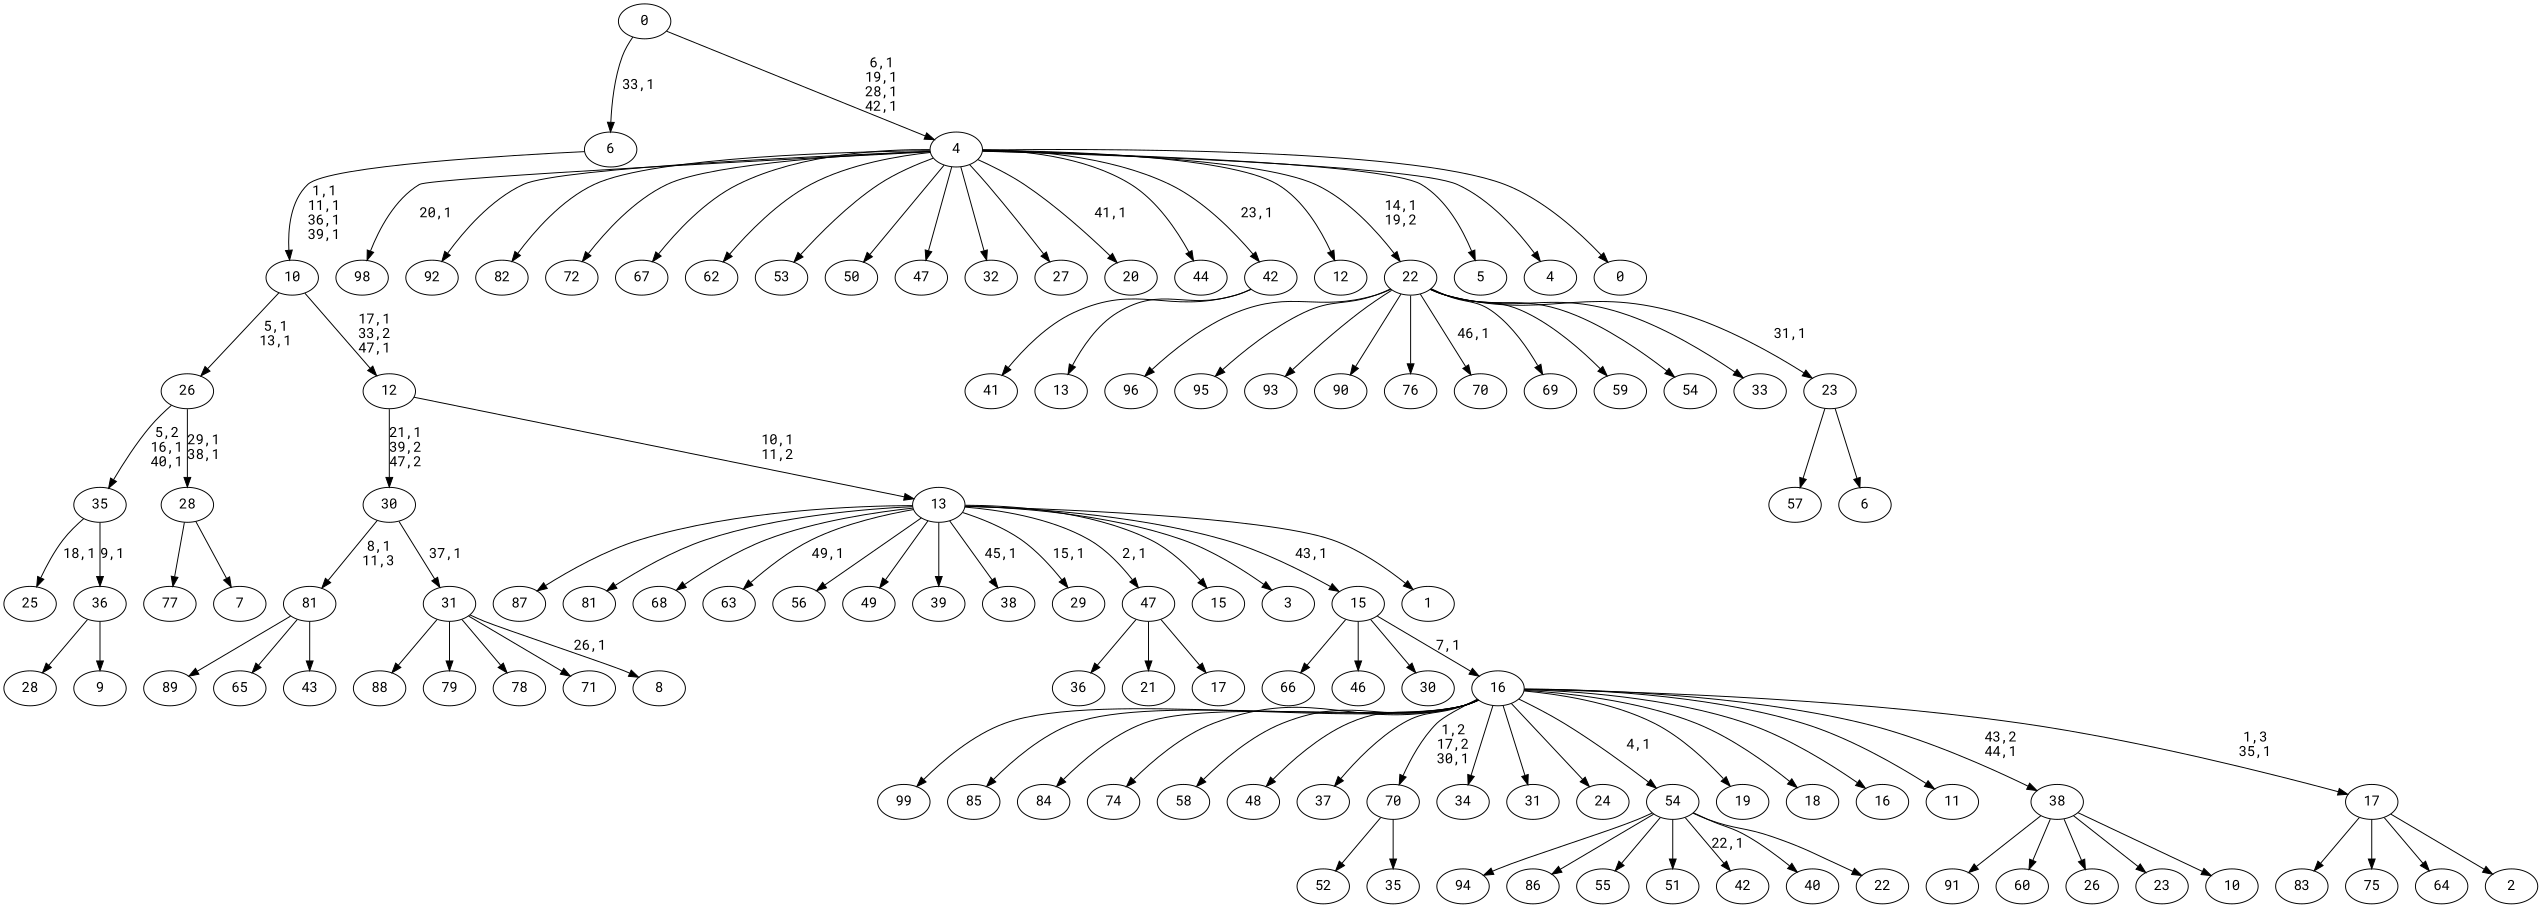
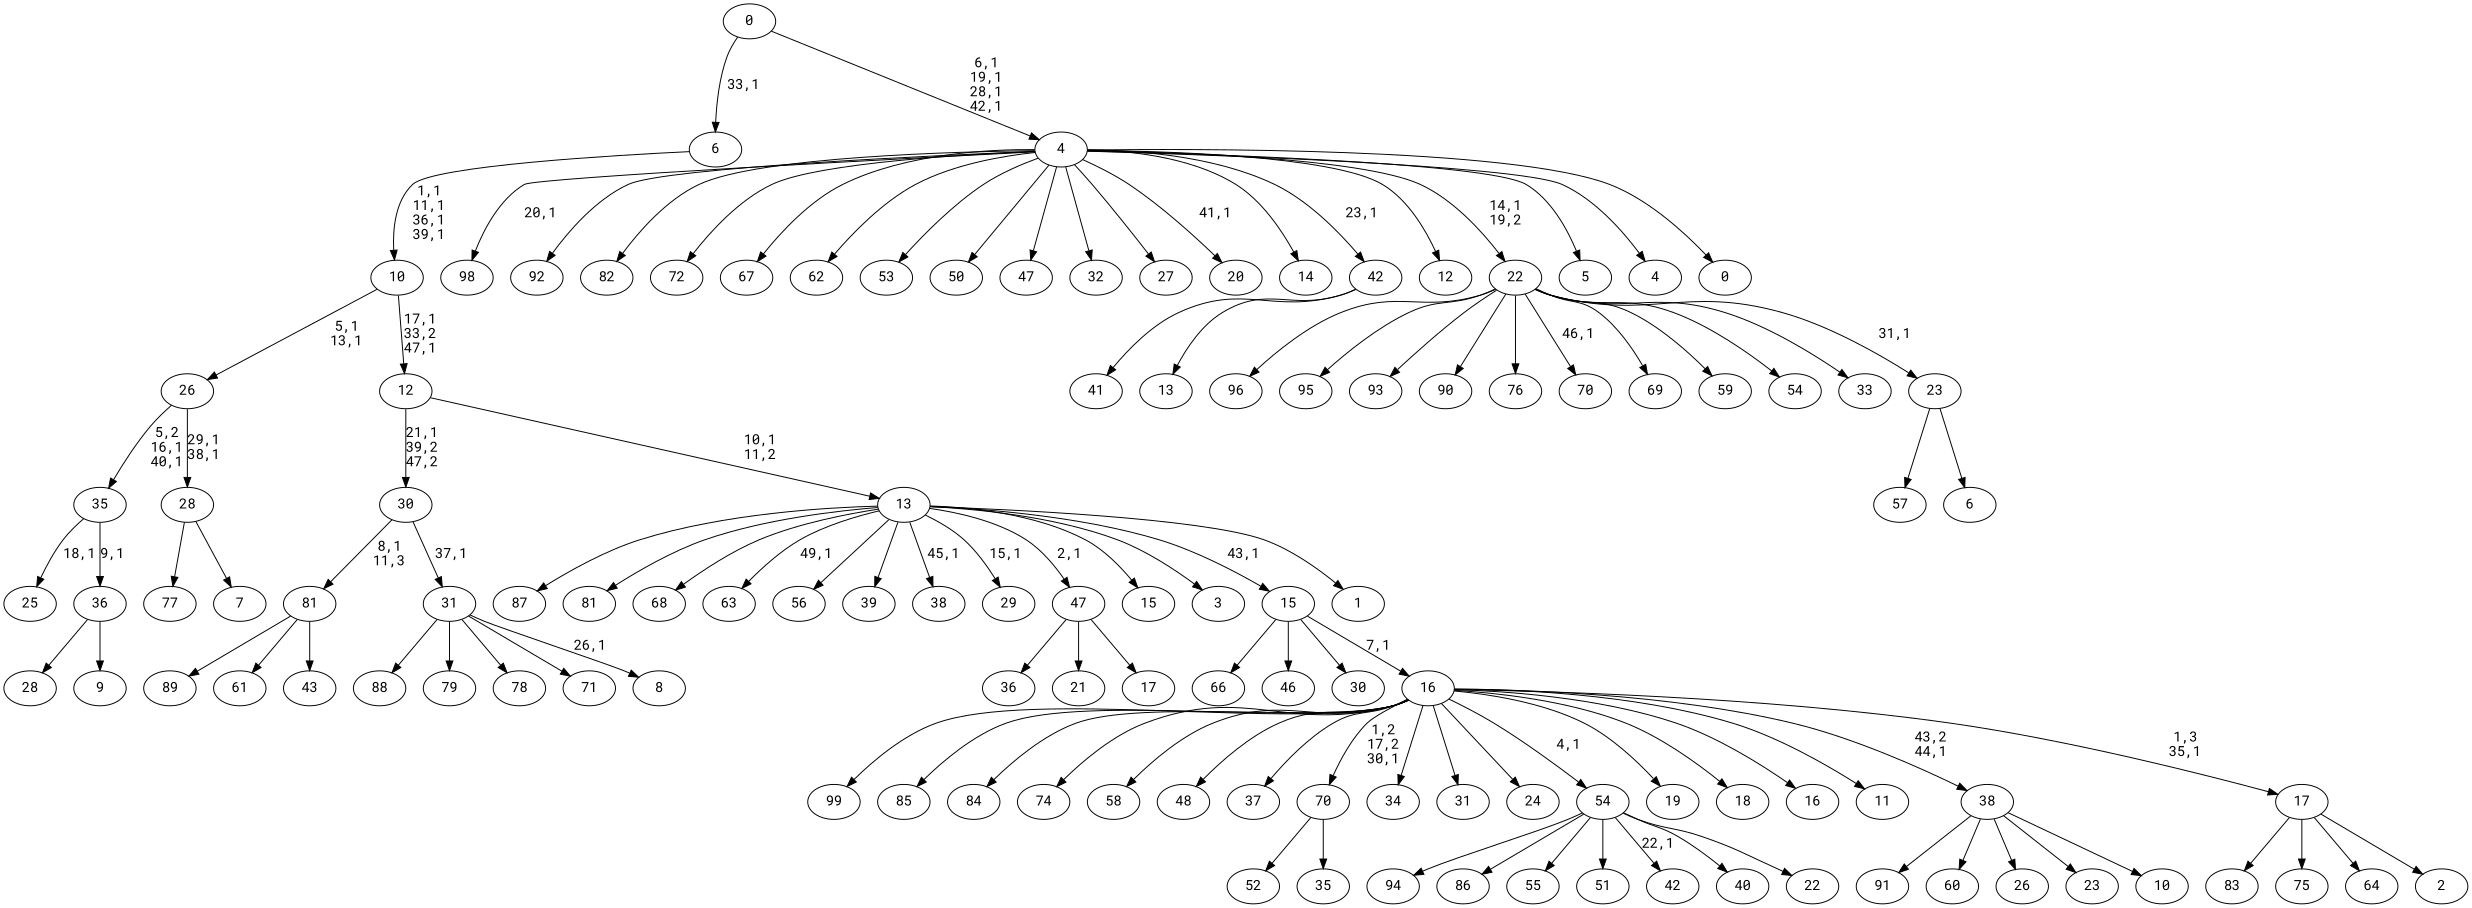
  digraph {
    fontname="Roboto Mono"
    node [fontname="Roboto Mono"]
    edge [fontname="Roboto Mono"]
    n1 [label=99]
    n2 [label=98]
    n3 [label=96]
    n4 [label=95]
    n5 [label=94]
    n6 [label=93]
    n7 [label=92]
    n8 [label=91]
    n9 [label=90]
    n10 [label=89]
    n11 [label=88]
    n12 [label=87]
    n13 [label=86]
    n14 [label=85]
    n15 [label=84]
    n16 [label=83]
    n17 [label=82]
    n18 [label=81]
    n19 [label=79]
    n20 [label=78]
    n21 [label=77]
    n22 [label=76]
    n23 [label=75]
    n24 [label=74]
    n25 [label=72]
    n26 [label=71]
    n27 [label=70]
    n28 [label=69]
    n29 [label=68]
    n30 [label=67]
    n31 [label=66]
    n32 [label=64]
    n33 [label=63]
    n34 [label=62]
-   n35 [label=65]
+   n35 [label=61]
    n36 [label=60]
    n37 [label=59]
    n38 [label=58]
    n39 [label=57]
    n40 [label=56]
    n41 [label=55]
    n42 [label=54]
    n43 [label=53]
    n44 [label=52]
    n45 [label=51]
    n46 [label=50]
-   n47 [label=49]
    n48 [label=48]
    n49 [label=47]
    n50 [label=46]
    n51 [label=43]
    81
    n53 [label=42]
    n54 [label=41]
    n55 [label=40]
    n56 [label=39]
    n57 [label=38]
    n58 [label=37]
    n59 [label=36]
    n60 [label=35]
    70
    n62 [label=34]
    n63 [label=33]
    n64 [label=32]
    n65 [label=31]
    n66 [label=30]
    n67 [label=29]
    n68 [label=28]
    n69 [label=27]
    n70 [label=26]
    n71 [label=25]
    n72 [label=24]
    n73 [label=23]
    n74 [label=22]
    54
    n76 [label=21]
    n77 [label=20]
    n78 [label=19]
    n79 [label=18]
    n80 [label=17]
    47
    n82 [label=16]
    n83 [label=15]
-   n84 [label=44]
+   n84 [label=14]
    n85 [label=13]
    42
    n87 [label=12]
    n88 [label=11]
    n89 [label=10]
    38
    n91 [label=9]
    36
    35
    n94 [label=8]
    31
    30
    n97 [label=7]
    28
    26
    n100 [label=6]
    23
    22
    n103 [label=5]
    n104 [label=4]
    n105 [label=3]
    n106 [label=2]
    17
    16
    15
    n110 [label=1]
    13
    12
    10
    6
    n115 [label=0]
    4
    0
    81 -> n10
    81 -> n35
    81 -> n51
    70 -> n44
    70 -> n60
    54 -> n5
    54 -> n13
    54 -> n41
    54 -> n45
    54 -> n53 [label="22,1"]
    54 -> n55
    54 -> n74
    47 -> n59
    47 -> n76
    47 -> n80
    42 -> n54
    42 -> n85
    38 -> n8
    38 -> n36
    38 -> n70
    38 -> n73
    38 -> n89
    36 -> n68
    36 -> n91
    35 -> n71 [label="18,1"]
    35 -> 36 [label="9,1"]
    31 -> n11
    31 -> n19
    31 -> n20
    31 -> n26
    31 -> n94 [label="26,1"]
    30 -> 81 [label="8,1\n11,3"]
    30 -> 31 [label="37,1"]
    28 -> n21
    28 -> n97
    26 -> 35 [label="5,2\n16,1\n40,1"]
    26 -> 28 [label="29,1\n38,1"]
    23 -> n39
    23 -> n100
    22 -> n3
    22 -> n4
    22 -> n6
    22 -> n9
    22 -> n22
    22 -> n27 [label="46,1"]
    22 -> n28
    22 -> n37
    22 -> n42
    22 -> n63
    22 -> 23 [label="31,1"]
    17 -> n16
    17 -> n23
    17 -> n32
    17 -> n106
    16 -> n1
    16 -> n14
    16 -> n15
    16 -> n24
    16 -> n38
    16 -> n48
    16 -> n58
    16 -> 70 [label="1,2\n17,2\n30,1"]
    16 -> n62
    16 -> n65
    16 -> n72
    16 -> 54 [label="4,1"]
    16 -> n78
    16 -> n79
    16 -> n82
    16 -> n88
    16 -> 38 [label="43,2\n44,1"]
    16 -> 17 [label="1,3\n35,1"]
    15 -> n31
    15 -> n50
    15 -> n66
    15 -> 16 [label="7,1"]
    13 -> n12
    13 -> n18
    13 -> n29
    13 -> n33 [label="49,1"]
    13 -> n40
-   13 -> n47
    13 -> n56
    13 -> n57 [label="45,1"]
    13 -> n67 [label="15,1"]
    13 -> 47 [label="2,1"]
    13 -> n83
    13 -> n105
    13 -> 15 [label="43,1"]
    13 -> n110
    12 -> 30 [label="21,1\n39,2\n47,2"]
    12 -> 13 [label="10,1\n11,2"]
    10 -> 26 [label="5,1\n13,1"]
    10 -> 12 [label="17,1\n33,2\n47,1"]
    6 -> 10 [label="1,1\n11,1\n36,1\n39,1"]
    4 -> n2 [label="20,1"]
    4 -> n7
    4 -> n17
    4 -> n25
    4 -> n30
    4 -> n34
    4 -> n43
    4 -> n46
    4 -> n49
    4 -> n64
    4 -> n69
    4 -> n77 [label="41,1"]
    4 -> n84
    4 -> 42 [label="23,1"]
    4 -> n87
    4 -> 22 [label="14,1\n19,2"]
    4 -> n103
    4 -> n104
    4 -> n115
    0 -> 6 [label="33,1"]
    0 -> 4 [label="6,1\n19,1\n28,1\n42,1"]
  }
